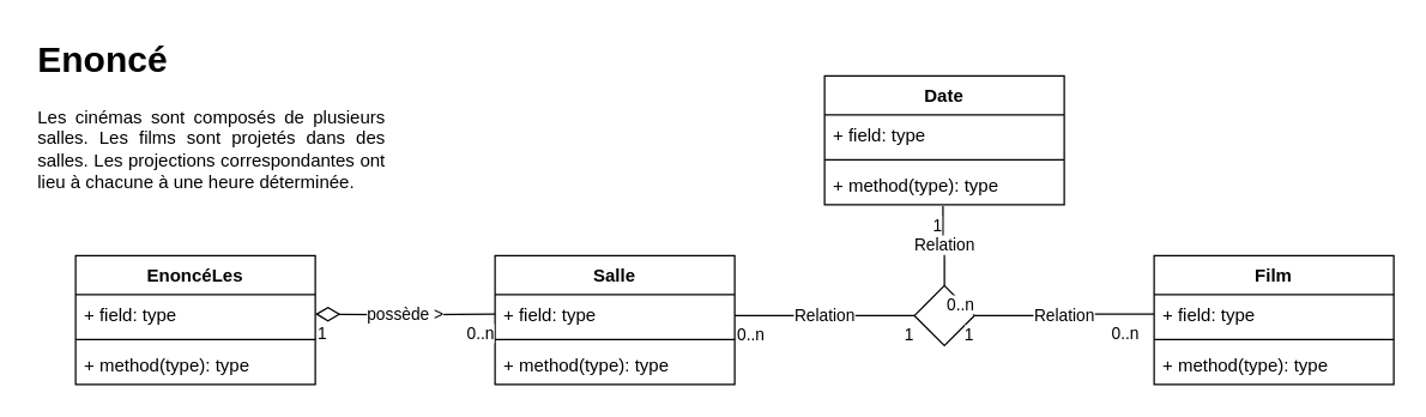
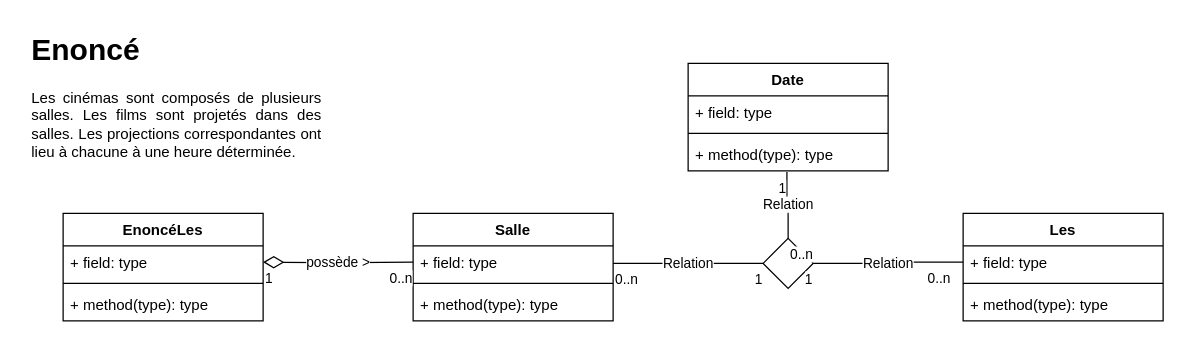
  <mxCell id="0" />
  <mxCell id="1" parent="0" />
  <mxCell id="2" value="&lt;h1&gt;Enoncé&lt;/h1&gt;&lt;p align=&quot;justify&quot;&gt;Les cinémas sont composés de plusieurs salles. Les films sont projetés dans des salles. Les projections correspondantes ont lieu à chacune à une heure déterminée.&lt;/p&gt;" style="text;html=1;strokeColor=none;fillColor=none;spacing=5;spacingTop=-20;whiteSpace=wrap;overflow=hidden;rounded=0;" vertex="1" parent="1"><mxGeometry x="20" y="20" width="240" height="120" as="geometry" /></mxCell>
  <mxCell id="3" value="EnoncéLes" style="swimlane;fontStyle=1;align=center;verticalAlign=top;childLayout=stackLayout;horizontal=1;startSize=26;horizontalStack=0;resizeParent=1;resizeParentMax=0;resizeLast=0;collapsible=1;marginBottom=0;" vertex="1" parent="1"><mxGeometry x="50" y="170" width="160" height="86" as="geometry" /></mxCell>
  <mxCell id="4" value="+ field: type" style="text;strokeColor=none;fillColor=none;align=left;verticalAlign=top;spacingLeft=4;spacingRight=4;overflow=hidden;rotatable=0;points=[[0,0.5],[1,0.5]];portConstraint=eastwest;" vertex="1" parent="3"><mxGeometry y="26" width="160" height="26" as="geometry" /></mxCell>
  <mxCell id="5" value="" style="line;strokeWidth=1;fillColor=none;align=left;verticalAlign=middle;spacingTop=-1;spacingLeft=3;spacingRight=3;rotatable=0;labelPosition=right;points=[];portConstraint=eastwest;" vertex="1" parent="3"><mxGeometry y="52" width="160" height="8" as="geometry" /></mxCell>
  <mxCell id="6" value="+ method(type): type" style="text;strokeColor=none;fillColor=none;align=left;verticalAlign=top;spacingLeft=4;spacingRight=4;overflow=hidden;rotatable=0;points=[[0,0.5],[1,0.5]];portConstraint=eastwest;" vertex="1" parent="3"><mxGeometry y="60" width="160" height="26" as="geometry" /></mxCell>
  <mxCell id="7" value="Salle" style="swimlane;fontStyle=1;align=center;verticalAlign=top;childLayout=stackLayout;horizontal=1;startSize=26;horizontalStack=0;resizeParent=1;resizeParentMax=0;resizeLast=0;collapsible=1;marginBottom=0;" vertex="1" parent="1"><mxGeometry x="330" y="170" width="160" height="86" as="geometry" /></mxCell>
  <mxCell id="8" value="+ field: type" style="text;strokeColor=none;fillColor=none;align=left;verticalAlign=top;spacingLeft=4;spacingRight=4;overflow=hidden;rotatable=0;points=[[0,0.5],[1,0.5]];portConstraint=eastwest;" vertex="1" parent="7"><mxGeometry y="26" width="160" height="26" as="geometry" /></mxCell>
  <mxCell id="9" value="" style="line;strokeWidth=1;fillColor=none;align=left;verticalAlign=middle;spacingTop=-1;spacingLeft=3;spacingRight=3;rotatable=0;labelPosition=right;points=[];portConstraint=eastwest;" vertex="1" parent="7"><mxGeometry y="52" width="160" height="8" as="geometry" /></mxCell>
  <mxCell id="10" value="+ method(type): type" style="text;strokeColor=none;fillColor=none;align=left;verticalAlign=top;spacingLeft=4;spacingRight=4;overflow=hidden;rotatable=0;points=[[0,0.5],[1,0.5]];portConstraint=eastwest;" vertex="1" parent="7"><mxGeometry y="60" width="160" height="26" as="geometry" /></mxCell>
- <mxCell id="11" value="Film" style="swimlane;fontStyle=1;align=center;verticalAlign=top;childLayout=stackLayout;horizontal=1;startSize=26;horizontalStack=0;resizeParent=1;resizeParentMax=0;resizeLast=0;collapsible=1;marginBottom=0;" vertex="1" parent="1"><mxGeometry x="770" y="170" width="160" height="86" as="geometry" /></mxCell>
+ <mxCell id="11" value="Les" style="swimlane;fontStyle=1;align=center;verticalAlign=top;childLayout=stackLayout;horizontal=1;startSize=26;horizontalStack=0;resizeParent=1;resizeParentMax=0;resizeLast=0;collapsible=1;marginBottom=0;" vertex="1" parent="1"><mxGeometry x="770" y="170" width="160" height="86" as="geometry" /></mxCell>
  <mxCell id="12" value="+ field: type" style="text;strokeColor=none;fillColor=none;align=left;verticalAlign=top;spacingLeft=4;spacingRight=4;overflow=hidden;rotatable=0;points=[[0,0.5],[1,0.5]];portConstraint=eastwest;" vertex="1" parent="11"><mxGeometry y="26" width="160" height="26" as="geometry" /></mxCell>
  <mxCell id="13" value="" style="line;strokeWidth=1;fillColor=none;align=left;verticalAlign=middle;spacingTop=-1;spacingLeft=3;spacingRight=3;rotatable=0;labelPosition=right;points=[];portConstraint=eastwest;" vertex="1" parent="11"><mxGeometry y="52" width="160" height="8" as="geometry" /></mxCell>
  <mxCell id="14" value="+ method(type): type" style="text;strokeColor=none;fillColor=none;align=left;verticalAlign=top;spacingLeft=4;spacingRight=4;overflow=hidden;rotatable=0;points=[[0,0.5],[1,0.5]];portConstraint=eastwest;" vertex="1" parent="11"><mxGeometry y="60" width="160" height="26" as="geometry" /></mxCell>
  <mxCell id="15" value="possède &amp;gt;" style="endArrow=none;html=1;endSize=12;startArrow=diamondThin;startSize=14;startFill=0;edgeStyle=orthogonalEdgeStyle;endFill=0;entryX=0;entryY=0.5;entryDx=0;entryDy=0;" edge="1" parent="1" target="8"><mxGeometry relative="1" as="geometry"><mxPoint x="210" y="209" as="sourcePoint" /><mxPoint x="370" y="212.5" as="targetPoint" /></mxGeometry></mxCell>
  <mxCell id="16" value="1" style="edgeLabel;resizable=0;html=1;align=left;verticalAlign=top;" connectable="0" vertex="1" parent="15"><mxGeometry x="-1" relative="1" as="geometry" /></mxCell>
  <mxCell id="17" value="0..n" style="edgeLabel;resizable=0;html=1;align=right;verticalAlign=top;" connectable="0" vertex="1" parent="15"><mxGeometry x="1" relative="1" as="geometry" /></mxCell>
  <mxCell id="18" value="Date" style="swimlane;fontStyle=1;align=center;verticalAlign=top;childLayout=stackLayout;horizontal=1;startSize=26;horizontalStack=0;resizeParent=1;resizeParentMax=0;resizeLast=0;collapsible=1;marginBottom=0;" vertex="1" parent="1"><mxGeometry x="550" y="50" width="160" height="86" as="geometry" /></mxCell>
  <mxCell id="19" value="+ field: type" style="text;strokeColor=none;fillColor=none;align=left;verticalAlign=top;spacingLeft=4;spacingRight=4;overflow=hidden;rotatable=0;points=[[0,0.5],[1,0.5]];portConstraint=eastwest;" vertex="1" parent="18"><mxGeometry y="26" width="160" height="26" as="geometry" /></mxCell>
  <mxCell id="20" value="" style="line;strokeWidth=1;fillColor=none;align=left;verticalAlign=middle;spacingTop=-1;spacingLeft=3;spacingRight=3;rotatable=0;labelPosition=right;points=[];portConstraint=eastwest;" vertex="1" parent="18"><mxGeometry y="52" width="160" height="8" as="geometry" /></mxCell>
  <mxCell id="21" value="+ method(type): type" style="text;strokeColor=none;fillColor=none;align=left;verticalAlign=top;spacingLeft=4;spacingRight=4;overflow=hidden;rotatable=0;points=[[0,0.5],[1,0.5]];portConstraint=eastwest;" vertex="1" parent="18"><mxGeometry y="60" width="160" height="26" as="geometry" /></mxCell>
  <mxCell id="22" value="Relation" style="endArrow=none;html=1;endSize=12;startArrow=none;startSize=14;startFill=0;edgeStyle=orthogonalEdgeStyle;endFill=0;" edge="1" parent="1"><mxGeometry relative="1" as="geometry"><mxPoint x="490" y="210" as="sourcePoint" /><mxPoint x="610" y="210" as="targetPoint" /></mxGeometry></mxCell>
  <mxCell id="23" value="0..n" style="edgeLabel;resizable=0;html=1;align=left;verticalAlign=top;" connectable="0" vertex="1" parent="22"><mxGeometry x="-1" relative="1" as="geometry" /></mxCell>
  <mxCell id="24" value="1" style="edgeLabel;resizable=0;html=1;align=right;verticalAlign=top;" connectable="0" vertex="1" parent="22"><mxGeometry x="1" relative="1" as="geometry" /></mxCell>
  <mxCell id="25" value="" style="rhombus;" vertex="1" parent="1"><mxGeometry x="610" y="190" width="40" height="40" as="geometry" /></mxCell>
  <mxCell id="26" value="Relation" style="endArrow=none;html=1;endSize=12;startArrow=none;startSize=14;startFill=0;edgeStyle=orthogonalEdgeStyle;exitX=0;exitY=0.5;exitDx=0;exitDy=0;endFill=0;" edge="1" parent="1" source="12" target="25"><mxGeometry relative="1" as="geometry"><mxPoint x="770" y="212.5" as="sourcePoint" /><mxPoint x="640" y="212.5" as="targetPoint" /></mxGeometry></mxCell>
  <mxCell id="27" value="0..n" style="edgeLabel;resizable=0;html=1;align=left;verticalAlign=top;" connectable="0" vertex="1" parent="26"><mxGeometry x="-1" relative="1" as="geometry"><mxPoint x="-30" as="offset" /></mxGeometry></mxCell>
  <mxCell id="28" value="1" style="edgeLabel;resizable=0;html=1;align=right;verticalAlign=top;" connectable="0" vertex="1" parent="26"><mxGeometry x="1" relative="1" as="geometry" /></mxCell>
  <mxCell id="29" value="Relation" style="endArrow=none;html=1;endSize=12;startArrow=none;startSize=14;startFill=0;edgeStyle=orthogonalEdgeStyle;entryX=0.494;entryY=1.038;entryDx=0;entryDy=0;entryPerimeter=0;exitX=0.5;exitY=0;exitDx=0;exitDy=0;endFill=0;" edge="1" parent="1" source="25" target="21"><mxGeometry relative="1" as="geometry"><mxPoint x="480" y="320" as="sourcePoint" /><mxPoint x="600" y="320" as="targetPoint" /></mxGeometry></mxCell>
  <mxCell id="30" value="0..n" style="edgeLabel;resizable=0;html=1;align=left;verticalAlign=top;" connectable="0" vertex="1" parent="29"><mxGeometry x="-1" relative="1" as="geometry" /></mxCell>
  <mxCell id="31" value="1" style="edgeLabel;resizable=0;html=1;align=right;verticalAlign=top;" connectable="0" vertex="1" parent="29"><mxGeometry x="1" relative="1" as="geometry" /></mxCell>
